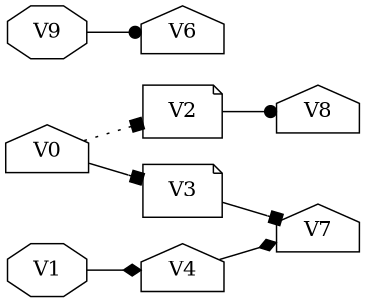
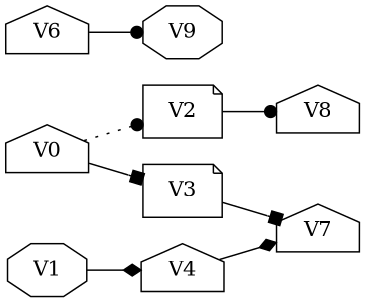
  strict digraph {
    concentrate=True
    rankdir=LR
    node [shape=house]
    edge [arrowhead=box style=solid]
    V0
    V2 [shape=note]
    V3 [shape=note]
    V8
    V7
    V1 [shape=octagon]
    V4
    V6
    V9 [shape=octagon]
-   V0 -> V2 [style=dotted]
+   V0 -> V2 [arrowhead=dot style=dotted]
    V0 -> V3
    V2 -> V8 [arrowhead=dot]
    V3 -> V7
    V1 -> V4 [arrowhead=diamond]
    V4 -> V7 [arrowhead=diamond]
-   V9 -> V6 [arrowhead=dot]
+   V6 -> V9 [arrowhead=dot]
  }
